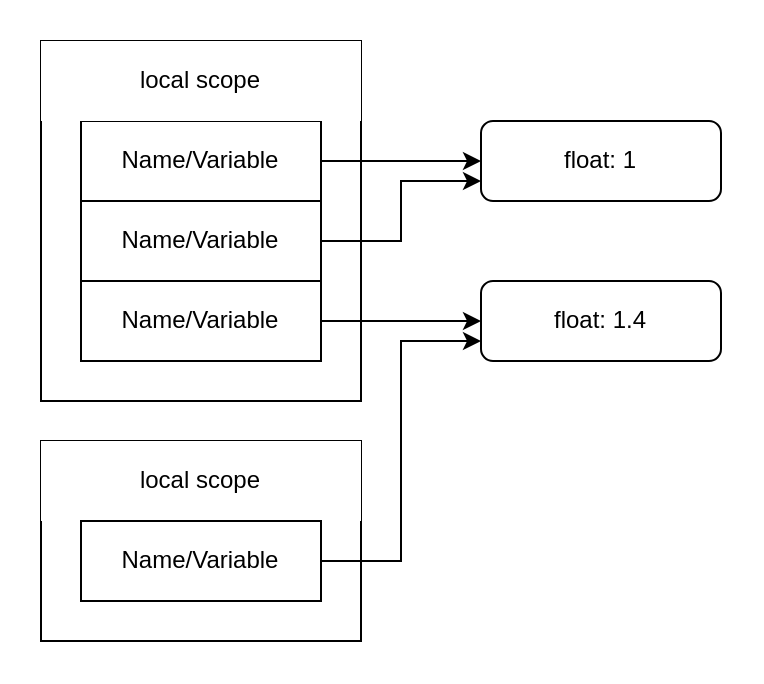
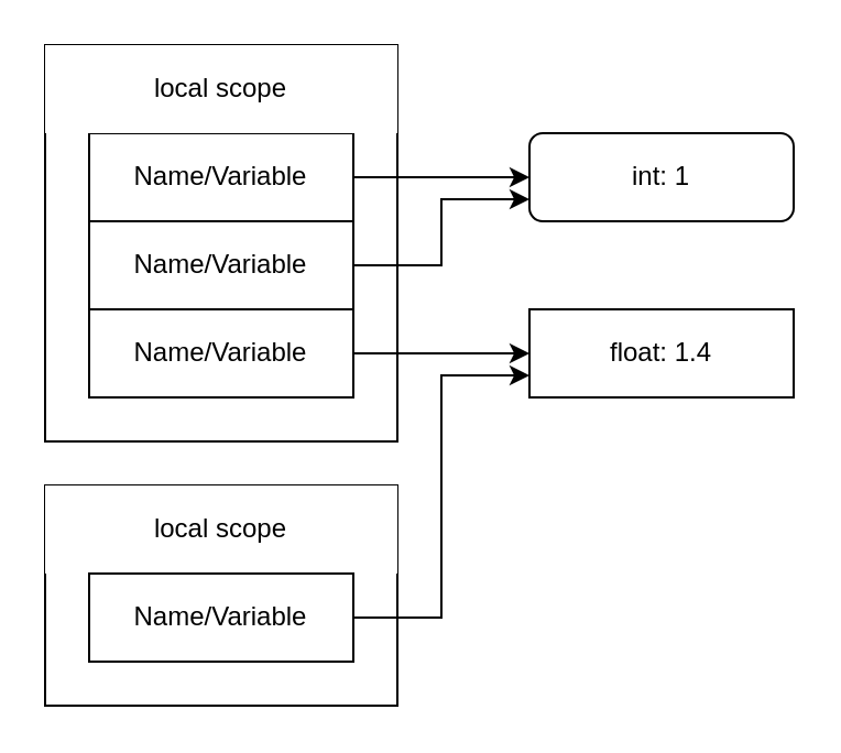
  <mxCell id="0" />
  <mxCell id="1" parent="0" />
  <mxCell id="2" value="" style="rounded=0;whiteSpace=wrap;html=1;" vertex="1" parent="1"><mxGeometry x="20" y="20" width="160" height="180" as="geometry" /></mxCell>
  <mxCell id="3" value="Name/Variable" style="rounded=0;whiteSpace=wrap;html=1;" vertex="1" parent="1"><mxGeometry x="40" y="60" width="120" height="40" as="geometry" /></mxCell>
- <mxCell id="4" value="float: 1" style="rounded=1;whiteSpace=wrap;html=1;" vertex="1" parent="1"><mxGeometry x="240" y="60" width="120" height="40" as="geometry" /></mxCell>
+ <mxCell id="4" value="int: 1" style="rounded=1;whiteSpace=wrap;html=1;" vertex="1" parent="1"><mxGeometry x="240" y="60" width="120" height="40" as="geometry" /></mxCell>
  <mxCell id="5" value="Name/Variable" style="rounded=0;whiteSpace=wrap;html=1;" vertex="1" parent="1"><mxGeometry x="40" y="100" width="120" height="40" as="geometry" /></mxCell>
  <mxCell id="6" value="Name/Variable" style="rounded=0;whiteSpace=wrap;html=1;" vertex="1" parent="1"><mxGeometry x="40" y="140" width="120" height="40" as="geometry" /></mxCell>
- <mxCell id="7" value="float: 1.4" style="rounded=1;whiteSpace=wrap;html=1;" vertex="1" parent="1"><mxGeometry x="240" y="140" width="120" height="40" as="geometry" /></mxCell>
+ <mxCell id="7" value="float: 1.4" style="whiteSpace=wrap;html=1;rounded=0;" vertex="1" parent="1"><mxGeometry x="240" y="140" width="120" height="40" as="geometry" /></mxCell>
  <mxCell id="8" value="" style="endArrow=classic;html=1;rounded=0;edgeStyle=orthogonalEdgeStyle;exitX=1;exitY=0.5;exitDx=0;exitDy=0;" edge="1" parent="1" source="3"><mxGeometry width="50" height="50" relative="1" as="geometry"><mxPoint x="260" y="270" as="sourcePoint" /><mxPoint x="240" y="80" as="targetPoint" /></mxGeometry></mxCell>
  <mxCell id="9" value="" style="endArrow=classic;html=1;rounded=0;edgeStyle=orthogonalEdgeStyle;exitX=1;exitY=0.5;exitDx=0;exitDy=0;entryX=0;entryY=0.75;entryDx=0;entryDy=0;" edge="1" parent="1" source="5" target="4"><mxGeometry width="50" height="50" relative="1" as="geometry"><mxPoint x="170" y="90" as="sourcePoint" /><mxPoint x="250" y="90" as="targetPoint" /></mxGeometry></mxCell>
  <mxCell id="10" value="" style="endArrow=classic;html=1;rounded=0;edgeStyle=orthogonalEdgeStyle;exitX=1;exitY=0.5;exitDx=0;exitDy=0;entryX=0;entryY=0.5;entryDx=0;entryDy=0;" edge="1" parent="1" source="6" target="7"><mxGeometry width="50" height="50" relative="1" as="geometry"><mxPoint x="170" y="90" as="sourcePoint" /><mxPoint x="250" y="90" as="targetPoint" /></mxGeometry></mxCell>
  <mxCell id="11" value="local scope" style="rounded=0;whiteSpace=wrap;html=1;strokeColor=none;" vertex="1" parent="1"><mxGeometry x="20" y="20" width="160" height="40" as="geometry" /></mxCell>
  <mxCell id="12" value="" style="rounded=0;whiteSpace=wrap;html=1;" vertex="1" parent="1"><mxGeometry x="20" y="220" width="160" height="100" as="geometry" /></mxCell>
  <mxCell id="13" value="local scope" style="rounded=0;whiteSpace=wrap;html=1;strokeColor=none;" vertex="1" parent="1"><mxGeometry x="20" y="220" width="160" height="40" as="geometry" /></mxCell>
  <mxCell id="14" value="Name/Variable" style="rounded=0;whiteSpace=wrap;html=1;" vertex="1" parent="1"><mxGeometry x="40" y="260" width="120" height="40" as="geometry" /></mxCell>
  <mxCell id="15" value="" style="endArrow=classic;html=1;rounded=0;edgeStyle=orthogonalEdgeStyle;entryX=0;entryY=0.75;entryDx=0;entryDy=0;" edge="1" parent="1" source="14" target="7"><mxGeometry width="50" height="50" relative="1" as="geometry"><mxPoint x="170" y="170" as="sourcePoint" /><mxPoint x="250" y="170" as="targetPoint" /></mxGeometry></mxCell>
